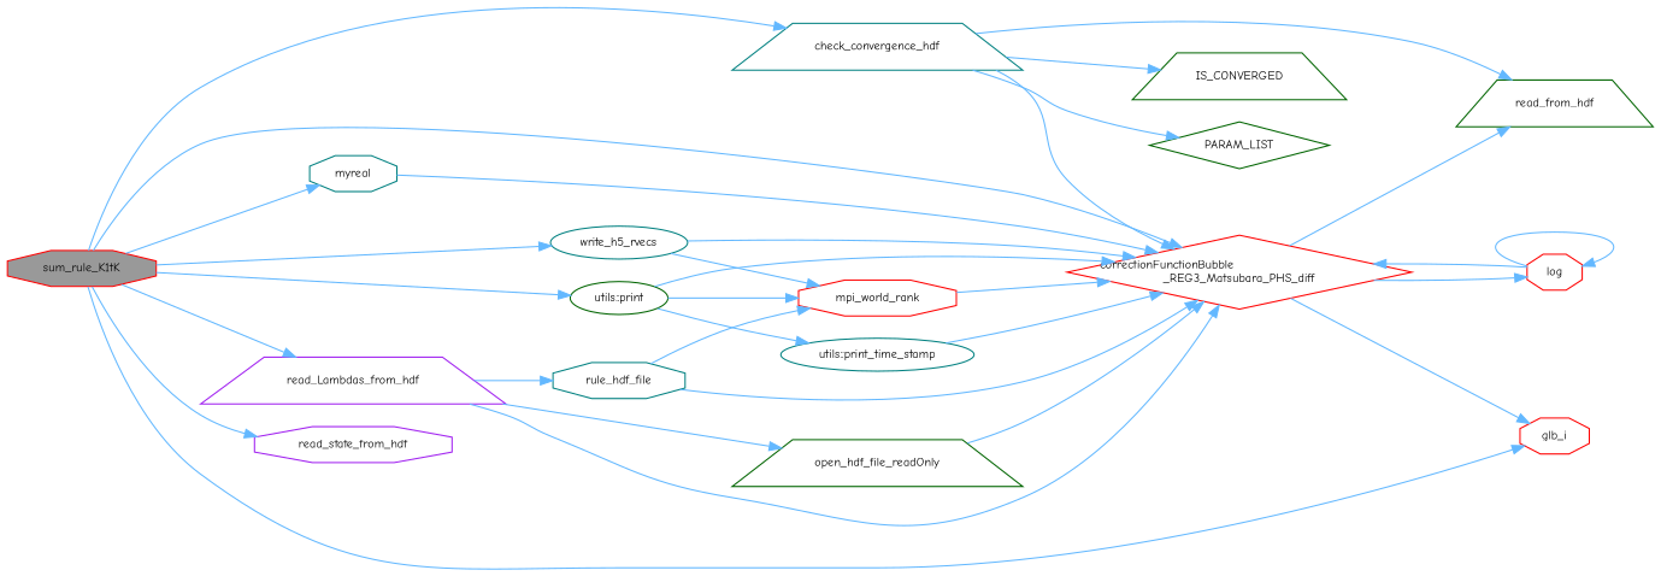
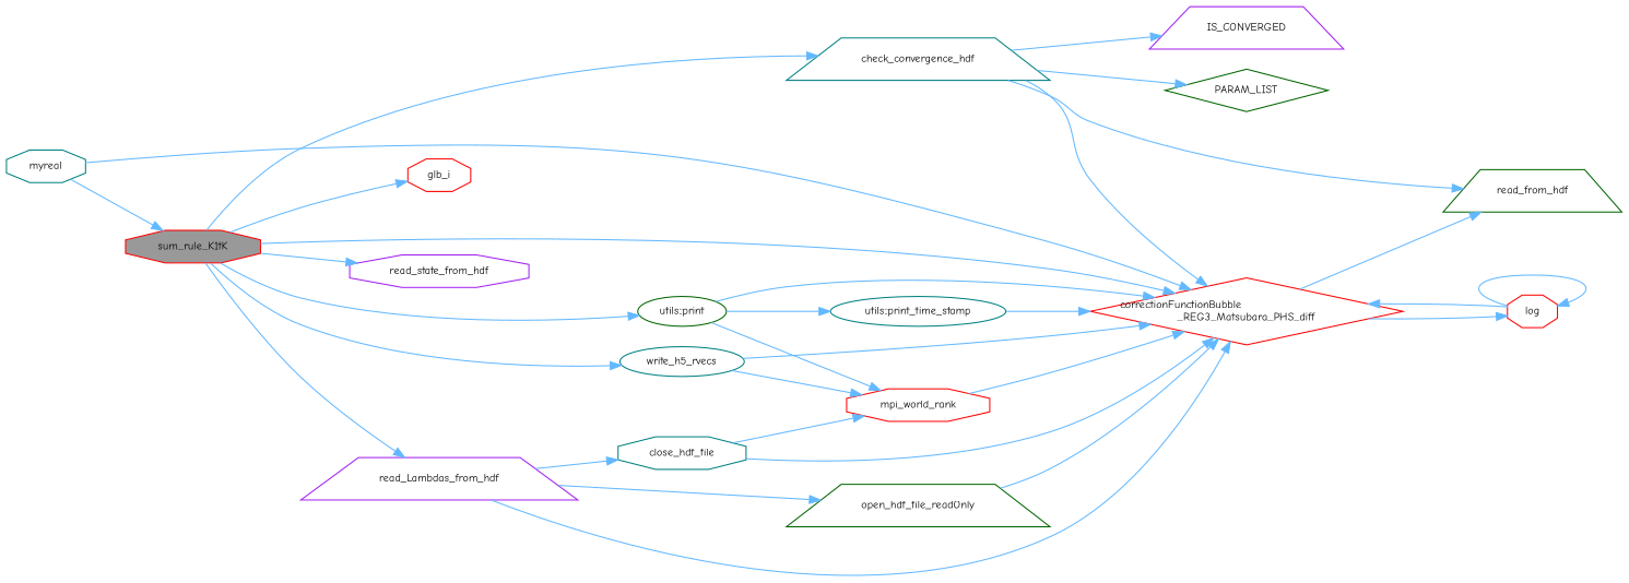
  digraph {
    fontname="Comic Neue"
    rankdir=LR
    node [color=red fillcolor=white fontname="Comic Neue" fontsize=10 shape=octagon style=filled]
    edge [color=steelblue1 fontname="Comic Neue" fontsize=10 labelfontname=Helvetica labelfontsize=10 style=solid]
    n1 [fillcolor=grey60 fontcolor=black height=0.2 label=sum_rule_K1tK width=0.4]
    n2 [color=teal height=0.2 label=check_convergence_hdf shape=trapezium width=0.4]
    n3 [height=0.2 label="correctionFunctionBubble\l_REG3_Matsubara_PHS_diff" shape=diamond width=0.4]
    n4 [height=0.2 label=glb_i width=0.4]
    n5 [color=teal height=0.2 label=myreal width=0.4]
    n6 [color=darkgreen height=0.2 label="utils::print" shape=ellipse width=0.4]
    n7 [color=purple height=0.2 label=read_Lambdas_from_hdf shape=trapezium width=0.4]
    n8 [color=purple height=0.2 label=read_state_from_hdf width=0.4]
    n9 [color=teal height=0.2 label=write_h5_rvecs shape=ellipse width=0.4]
-   n10 [color=darkgreen height=0.2 label=IS_CONVERGED shape=trapezium width=0.4]
+   n10 [color=purple height=0.2 label=IS_CONVERGED shape=trapezium width=0.4]
    n11 [color=darkgreen height=0.2 label=PARAM_LIST shape=diamond width=0.4]
    n12 [color=darkgreen height=0.2 label=read_from_hdf shape=trapezium width=0.4]
    n13 [height=0.2 label=log width=0.4]
    n14 [height=0.2 label=mpi_world_rank width=0.4]
    n15 [color=teal height=0.2 label="utils::print_time_stamp" shape=ellipse width=0.4]
-   n16 [color=teal height=0.2 label=rule_hdf_file width=0.4]
+   n16 [color=teal height=0.2 label=close_hdf_file width=0.4]
    n17 [color=darkgreen height=0.2 label=open_hdf_file_readOnly shape=trapezium width=0.4]
    n1 -> n2
    n1 -> n3
    n1 -> n4
-   n1 -> n5
+   n5 -> n1
    n1 -> n6
    n1 -> n7
    n1 -> n8
    n1 -> n9
    n2 -> n3
    n2 -> n10
    n2 -> n11
    n2 -> n12
-   n3 -> n4
    n3 -> n12
    n3 -> n13
    n5 -> n3
    n6 -> n3
    n6 -> n14
    n6 -> n15
    n7 -> n3
    n7 -> n16
    n7 -> n17
    n9 -> n3
    n9 -> n14
    n13 -> n3
    n13 -> n13
    n14 -> n3
    n15 -> n3
    n16 -> n3
    n16 -> n14
    n17 -> n3
  }
